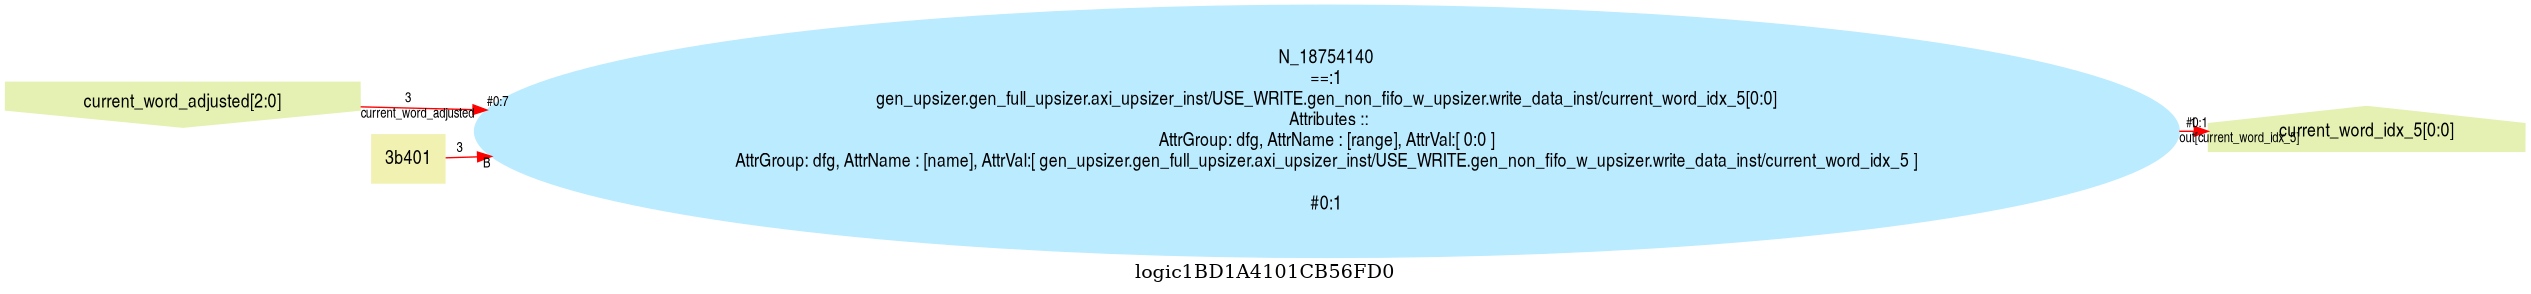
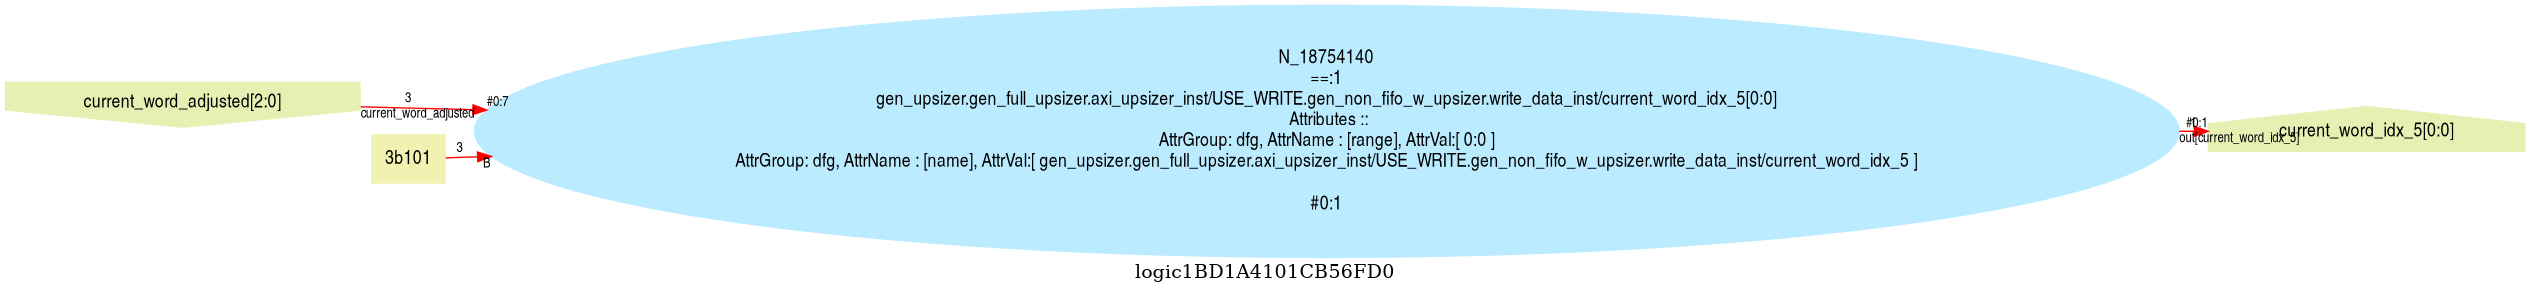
  digraph {
    label=logic1BD1A4101CB56FD0
    ranksep=0.1
    splines=true
    rankdir=LR
    node [color="#e4f1b2" fontname=helveticanarrow style=filled]
    edge [color="#ff0000" fontname=helveticanarrow fontsize=10]
    n1 [label="current_word_adjusted[2:0]" shape=invhouse]
    n2 [label="current_word_idx_5[0:0]" shape=house]
    n3 [color="#bbebff" label="N_18754140\n==:1\ngen_upsizer.gen_full_upsizer.axi_upsizer_inst/USE_WRITE.gen_non_fifo_w_upsizer.write_data_inst/current_word_idx_5[0:0]\n Attributes ::\nAttrGroup: dfg, AttrName : [range], AttrVal:[ 0:0 ]\nAttrGroup: dfg, AttrName : [name], AttrVal:[ gen_upsizer.gen_full_upsizer.axi_upsizer_inst/USE_WRITE.gen_non_fifo_w_upsizer.write_data_inst/current_word_idx_5 ]\n\n#0:1\n"]
-   n4 [color="#f1f1b2" label="3b401" shape=plaintext]
+   n4 [color="#f1f1b2" label="3b101" shape=plaintext]
    subgraph sub_1 {
      rank=source
      n1
    }
    subgraph sub_2 {
      rank=sink
      n2
    }
    n1 -> n3 [headlabel="#0:7" label=3 taillabel=current_word_adjusted]
    n3 -> n2 [headlabel="#0:1" label=1 taillabel="out[current_word_idx_5]"]
    n4 -> n3 [headlabel=B label=3]
  }
